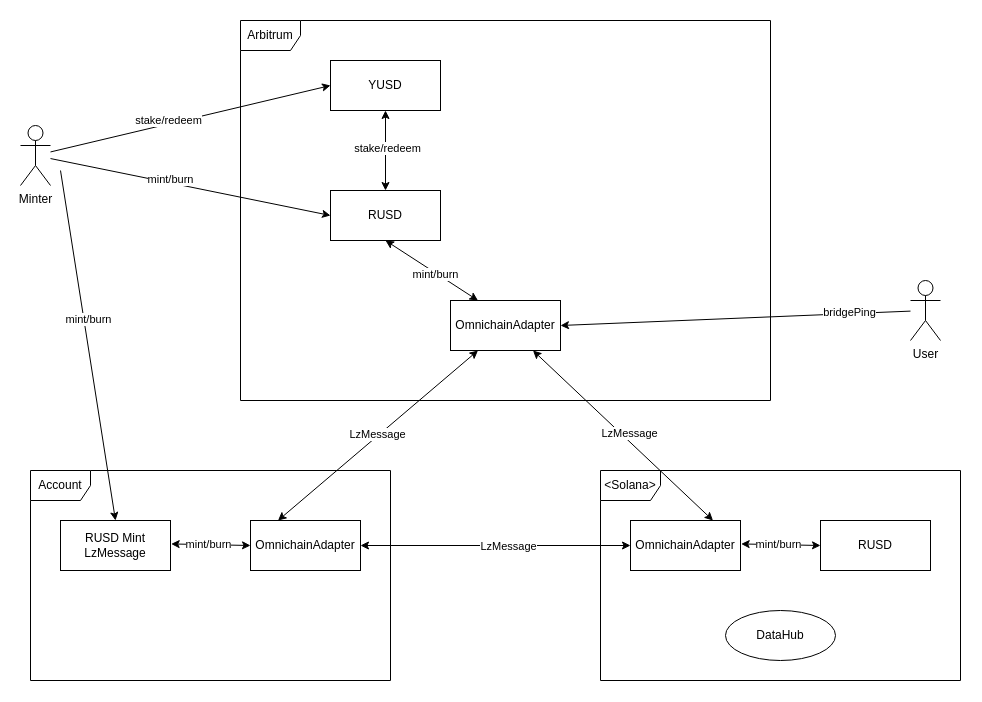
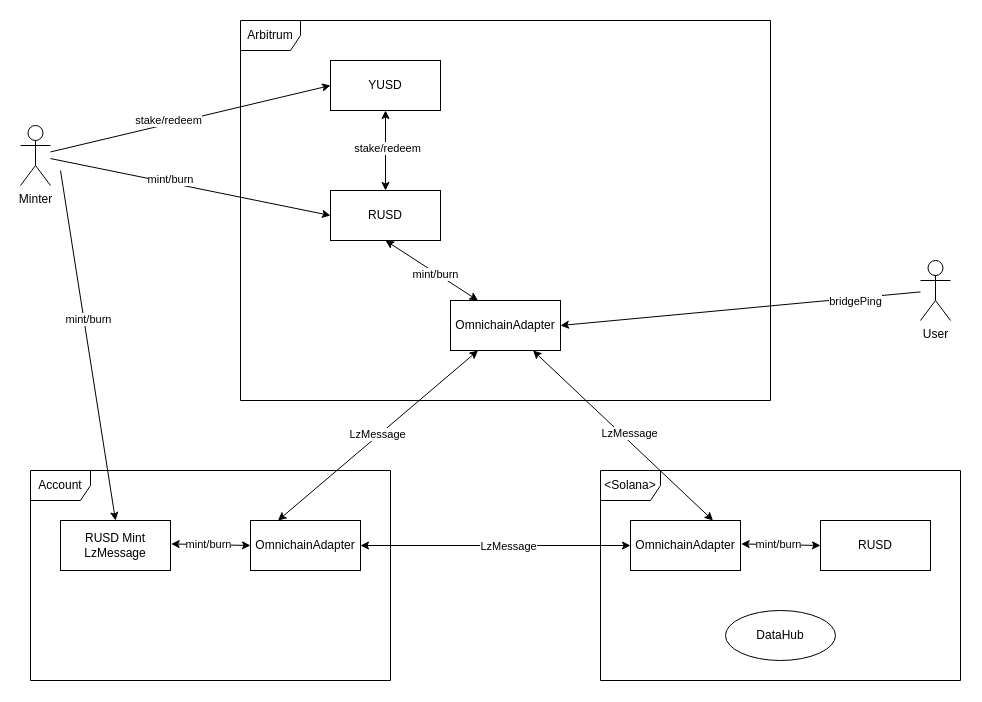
  <mxCell id="0" />
  <mxCell id="1" parent="0" />
- <mxCell id="2" value="User&lt;div&gt;&lt;br&gt;&lt;/div&gt;" style="shape=umlActor;verticalLabelPosition=bottom;verticalAlign=top;html=1;outlineConnect=0;" parent="1" vertex="1"><mxGeometry x="910" y="280" width="30" height="60" as="geometry" /></mxCell>
+ <mxCell id="2" value="User&lt;div&gt;&lt;br&gt;&lt;/div&gt;" style="shape=umlActor;verticalLabelPosition=bottom;verticalAlign=top;html=1;outlineConnect=0;" parent="1" vertex="1"><mxGeometry x="920" y="260" width="30" height="60" as="geometry" /></mxCell>
  <mxCell id="3" value="" style="endArrow=classic;html=1;rounded=0;entryX=1;entryY=0.5;entryDx=0;entryDy=0;" parent="1" source="2" target="6" edge="1"><mxGeometry width="50" height="50" relative="1" as="geometry"><mxPoint x="540" y="300" as="sourcePoint" /><mxPoint x="470" y="80" as="targetPoint" /></mxGeometry></mxCell>
  <mxCell id="4" value="bridgePing" style="edgeLabel;html=1;align=center;verticalAlign=middle;resizable=0;points=[];container=0;" parent="3" vertex="1" connectable="0"><mxGeometry x="-0.15" y="4" relative="1" as="geometry"><mxPoint x="87" y="-9" as="offset" /></mxGeometry></mxCell>
  <mxCell id="5" value="RUSD" style="html=1;whiteSpace=wrap;container=0;" parent="1" vertex="1"><mxGeometry x="330" y="190" width="110" height="50" as="geometry" /></mxCell>
  <mxCell id="6" value="OmnichainAdapter" style="html=1;whiteSpace=wrap;container=0;" parent="1" vertex="1"><mxGeometry x="450" y="300" width="110" height="50" as="geometry" /></mxCell>
  <mxCell id="7" value="YUSD" style="html=1;whiteSpace=wrap;container=0;" parent="1" vertex="1"><mxGeometry x="330" y="60" width="110" height="50" as="geometry" /></mxCell>
  <mxCell id="8" value="" style="endArrow=classic;startArrow=classic;html=1;rounded=0;entryX=0.5;entryY=1;entryDx=0;entryDy=0;exitX=0.25;exitY=0;exitDx=0;exitDy=0;" parent="1" source="6" target="5" edge="1"><mxGeometry width="50" height="50" relative="1" as="geometry"><mxPoint x="555" y="225" as="sourcePoint" /><mxPoint x="560" y="235" as="targetPoint" /></mxGeometry></mxCell>
  <mxCell id="9" value="mint/burn" style="edgeLabel;html=1;align=center;verticalAlign=middle;resizable=0;points=[];container=0;" parent="8" vertex="1" connectable="0"><mxGeometry x="-0.075" y="1" relative="1" as="geometry"><mxPoint as="offset" /></mxGeometry></mxCell>
  <mxCell id="10" value="Arbitrum" style="shape=umlFrame;whiteSpace=wrap;html=1;pointerEvents=0;" parent="1" vertex="1"><mxGeometry x="240" y="20" width="530" height="380" as="geometry" /></mxCell>
  <mxCell id="11" value="" style="endArrow=classic;startArrow=classic;html=1;rounded=0;exitX=0.25;exitY=0;exitDx=0;exitDy=0;entryX=0.25;entryY=1;entryDx=0;entryDy=0;" parent="1" source="25" target="6" edge="1"><mxGeometry width="50" height="50" relative="1" as="geometry"><mxPoint x="415" y="510" as="sourcePoint" /><mxPoint x="465" y="460" as="targetPoint" /></mxGeometry></mxCell>
  <mxCell id="12" value="LzMessage" style="edgeLabel;html=1;align=center;verticalAlign=middle;resizable=0;points=[];" vertex="1" connectable="0" parent="11"><mxGeometry x="0.147" relative="1" as="geometry"><mxPoint x="-16" y="11" as="offset" /></mxGeometry></mxCell>
  <mxCell id="13" value="" style="endArrow=classic;startArrow=classic;html=1;rounded=0;exitX=0.5;exitY=1;exitDx=0;exitDy=0;entryX=0.5;entryY=0;entryDx=0;entryDy=0;" parent="1" source="7" target="5" edge="1"><mxGeometry width="50" height="50" relative="1" as="geometry"><mxPoint x="478" y="360" as="sourcePoint" /><mxPoint x="385" y="250" as="targetPoint" /></mxGeometry></mxCell>
  <mxCell id="14" value="stake/redeem" style="edgeLabel;html=1;align=center;verticalAlign=middle;resizable=0;points=[];container=0;" parent="13" vertex="1" connectable="0"><mxGeometry x="-0.075" y="1" relative="1" as="geometry"><mxPoint as="offset" /></mxGeometry></mxCell>
  <mxCell id="15" value="&lt;div&gt;Minter&lt;/div&gt;" style="shape=umlActor;verticalLabelPosition=bottom;verticalAlign=top;html=1;outlineConnect=0;" vertex="1" parent="1"><mxGeometry x="20" y="125" width="30" height="60" as="geometry" /></mxCell>
  <mxCell id="16" value="" style="endArrow=classic;html=1;rounded=0;entryX=0;entryY=0.5;entryDx=0;entryDy=0;" edge="1" source="15" parent="1" target="5"><mxGeometry width="50" height="50" relative="1" as="geometry"><mxPoint x="60" y="190" as="sourcePoint" /><mxPoint x="330" y="80" as="targetPoint" /></mxGeometry></mxCell>
  <mxCell id="17" value="mint/burn" style="edgeLabel;html=1;align=center;verticalAlign=middle;resizable=0;points=[];container=0;" vertex="1" connectable="0" parent="16"><mxGeometry x="-0.15" y="4" relative="1" as="geometry"><mxPoint as="offset" /></mxGeometry></mxCell>
  <mxCell id="18" value="" style="endArrow=classic;html=1;rounded=0;entryX=0;entryY=0.5;entryDx=0;entryDy=0;" edge="1" parent="1" source="15" target="7"><mxGeometry width="50" height="50" relative="1" as="geometry"><mxPoint x="60" y="225" as="sourcePoint" /><mxPoint x="340" y="225" as="targetPoint" /></mxGeometry></mxCell>
  <mxCell id="19" value="stake/redeem" style="edgeLabel;html=1;align=center;verticalAlign=middle;resizable=0;points=[];container=0;" vertex="1" connectable="0" parent="18"><mxGeometry x="-0.15" y="4" relative="1" as="geometry"><mxPoint as="offset" /></mxGeometry></mxCell>
  <mxCell id="20" value="" style="endArrow=classic;html=1;rounded=0;entryX=0.5;entryY=0;entryDx=0;entryDy=0;" edge="1" parent="1" target="24"><mxGeometry width="50" height="50" relative="1" as="geometry"><mxPoint x="60" y="170" as="sourcePoint" /><mxPoint x="340" y="225" as="targetPoint" /></mxGeometry></mxCell>
  <mxCell id="21" value="mint/burn" style="edgeLabel;html=1;align=center;verticalAlign=middle;resizable=0;points=[];container=0;" vertex="1" connectable="0" parent="20"><mxGeometry x="-0.15" y="4" relative="1" as="geometry"><mxPoint as="offset" /></mxGeometry></mxCell>
  <mxCell id="22" value="" style="group" vertex="1" connectable="0" parent="1"><mxGeometry x="30" y="470" width="360" height="210" as="geometry" /></mxCell>
  <mxCell id="23" value="Account" style="shape=umlFrame;whiteSpace=wrap;html=1;pointerEvents=0;" parent="22" vertex="1"><mxGeometry width="360" height="210" as="geometry" /></mxCell>
  <mxCell id="24" value="RUSD Mint LzMessage" style="html=1;whiteSpace=wrap;" parent="22" vertex="1"><mxGeometry x="30" y="50" width="110" height="50" as="geometry" /></mxCell>
  <mxCell id="25" value="OmnichainAdapter" style="html=1;whiteSpace=wrap;" parent="22" vertex="1"><mxGeometry x="220" y="50" width="110" height="50" as="geometry" /></mxCell>
  <mxCell id="26" value="" style="endArrow=classic;startArrow=classic;html=1;rounded=0;entryX=0;entryY=0.5;entryDx=0;entryDy=0;exitX=1.006;exitY=0.469;exitDx=0;exitDy=0;exitPerimeter=0;" parent="22" source="24" target="25" edge="1"><mxGeometry width="50" height="50" relative="1" as="geometry"><mxPoint x="110" y="90" as="sourcePoint" /><mxPoint x="40" y="50" as="targetPoint" /></mxGeometry></mxCell>
  <mxCell id="27" value="mint/burn" style="edgeLabel;html=1;align=center;verticalAlign=middle;resizable=0;points=[];" parent="26" vertex="1" connectable="0"><mxGeometry x="-0.075" y="1" relative="1" as="geometry"><mxPoint as="offset" /></mxGeometry></mxCell>
  <mxCell id="28" value="" style="group" vertex="1" connectable="0" parent="1"><mxGeometry x="600" y="470" width="360" height="210" as="geometry" /></mxCell>
  <mxCell id="29" value="&amp;lt;Solana&lt;span style=&quot;background-color: transparent; color: light-dark(rgb(0, 0, 0), rgb(255, 255, 255));&quot;&gt;&amp;gt;&lt;/span&gt;" style="shape=umlFrame;whiteSpace=wrap;html=1;pointerEvents=0;" vertex="1" parent="28"><mxGeometry width="360" height="210" as="geometry" /></mxCell>
  <mxCell id="30" value="OmnichainAdapter" style="html=1;whiteSpace=wrap;" vertex="1" parent="28"><mxGeometry x="30" y="50" width="110" height="50" as="geometry" /></mxCell>
  <mxCell id="31" value="RUSD" style="html=1;whiteSpace=wrap;" vertex="1" parent="28"><mxGeometry x="220" y="50" width="110" height="50" as="geometry" /></mxCell>
  <mxCell id="32" value="" style="endArrow=classic;startArrow=classic;html=1;rounded=0;entryX=0;entryY=0.5;entryDx=0;entryDy=0;exitX=1.006;exitY=0.469;exitDx=0;exitDy=0;exitPerimeter=0;" edge="1" parent="28" source="30" target="31"><mxGeometry width="50" height="50" relative="1" as="geometry"><mxPoint x="110" y="90" as="sourcePoint" /><mxPoint x="40" y="50" as="targetPoint" /></mxGeometry></mxCell>
  <mxCell id="33" value="mint/burn" style="edgeLabel;html=1;align=center;verticalAlign=middle;resizable=0;points=[];" vertex="1" connectable="0" parent="32"><mxGeometry x="-0.075" y="1" relative="1" as="geometry"><mxPoint as="offset" /></mxGeometry></mxCell>
  <mxCell id="34" value="DataHub" style="ellipse;html=1;whiteSpace=wrap;container=0;" vertex="1" parent="28"><mxGeometry x="125" y="140" width="110" height="50" as="geometry" /></mxCell>
  <mxCell id="35" value="" style="endArrow=classic;startArrow=classic;html=1;rounded=0;exitX=1;exitY=0.5;exitDx=0;exitDy=0;entryX=0;entryY=0.5;entryDx=0;entryDy=0;" edge="1" parent="1" source="25" target="30"><mxGeometry width="50" height="50" relative="1" as="geometry"><mxPoint x="343" y="530" as="sourcePoint" /><mxPoint x="530" y="550" as="targetPoint" /></mxGeometry></mxCell>
  <mxCell id="36" value="LzMessage" style="edgeLabel;html=1;align=center;verticalAlign=middle;resizable=0;points=[];" vertex="1" connectable="0" parent="35"><mxGeometry x="0.147" relative="1" as="geometry"><mxPoint x="-8" as="offset" /></mxGeometry></mxCell>
  <mxCell id="37" value="" style="endArrow=classic;startArrow=classic;html=1;rounded=0;exitX=0.75;exitY=1;exitDx=0;exitDy=0;entryX=0.75;entryY=0;entryDx=0;entryDy=0;" edge="1" parent="1" source="6" target="30"><mxGeometry width="50" height="50" relative="1" as="geometry"><mxPoint x="370" y="555" as="sourcePoint" /><mxPoint x="740" y="520" as="targetPoint" /></mxGeometry></mxCell>
  <mxCell id="38" value="LzMessage" style="edgeLabel;html=1;align=center;verticalAlign=middle;resizable=0;points=[];" vertex="1" connectable="0" parent="37"><mxGeometry x="0.147" relative="1" as="geometry"><mxPoint x="-7" y="-15" as="offset" /></mxGeometry></mxCell>
